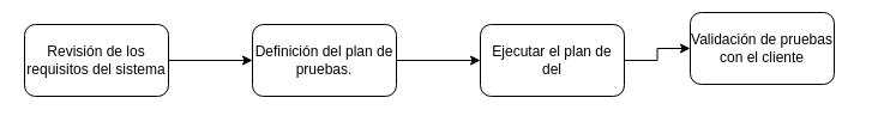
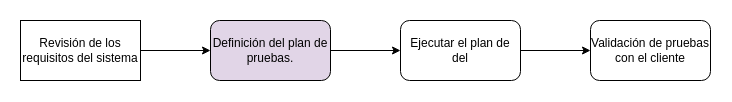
  <mxCell id="0" />
  <mxCell id="1" parent="0" />
  <mxCell id="2" style="edgeStyle=orthogonalEdgeStyle;rounded=0;orthogonalLoop=1;jettySize=auto;html=1;entryX=0;entryY=0.5;entryDx=0;entryDy=0;" edge="1" parent="1" source="3" target="7"><mxGeometry relative="1" as="geometry" /></mxCell>
- <mxCell id="3" value="Definición del plan de pruebas." style="rounded=1;whiteSpace=wrap;html=1;" vertex="1" parent="1"><mxGeometry x="210" y="20" width="120" height="60" as="geometry" /></mxCell>
+ <mxCell id="3" value="Definición del plan de pruebas." style="rounded=1;whiteSpace=wrap;html=1;fillColor=#e1d5e7;" vertex="1" parent="1"><mxGeometry x="210" y="20" width="120" height="60" as="geometry" /></mxCell>
  <mxCell id="4" style="edgeStyle=orthogonalEdgeStyle;rounded=0;orthogonalLoop=1;jettySize=auto;html=1;entryX=0;entryY=0.5;entryDx=0;entryDy=0;" edge="1" parent="1" source="5" target="3"><mxGeometry relative="1" as="geometry" /></mxCell>
- <mxCell id="5" value="Revisión de los requisitos del sistema" style="rounded=1;whiteSpace=wrap;html=1;" vertex="1" parent="1"><mxGeometry x="20" y="20" width="120" height="60" as="geometry" /></mxCell>
+ <mxCell id="5" value="Revisión de los requisitos del sistema" style="whiteSpace=wrap;html=1;rounded=0;" vertex="1" parent="1"><mxGeometry x="20" y="20" width="120" height="60" as="geometry" /></mxCell>
  <mxCell id="6" style="edgeStyle=orthogonalEdgeStyle;rounded=0;orthogonalLoop=1;jettySize=auto;html=1;entryX=0;entryY=0.5;entryDx=0;entryDy=0;" edge="1" parent="1" source="7" target="8"><mxGeometry relative="1" as="geometry" /></mxCell>
  <mxCell id="7" value="Ejecutar el plan de del" style="rounded=1;whiteSpace=wrap;html=1;" vertex="1" parent="1"><mxGeometry x="400" y="20" width="120" height="60" as="geometry" /></mxCell>
- <mxCell id="8" value="Validación de pruebas con el cliente" style="rounded=1;whiteSpace=wrap;html=1;" vertex="1" parent="1"><mxGeometry x="575" y="10" width="120" height="60" as="geometry" /></mxCell>
+ <mxCell id="8" value="Validación de pruebas con el cliente" style="rounded=1;whiteSpace=wrap;html=1;" vertex="1" parent="1"><mxGeometry x="590" y="20" width="120" height="60" as="geometry" /></mxCell>
